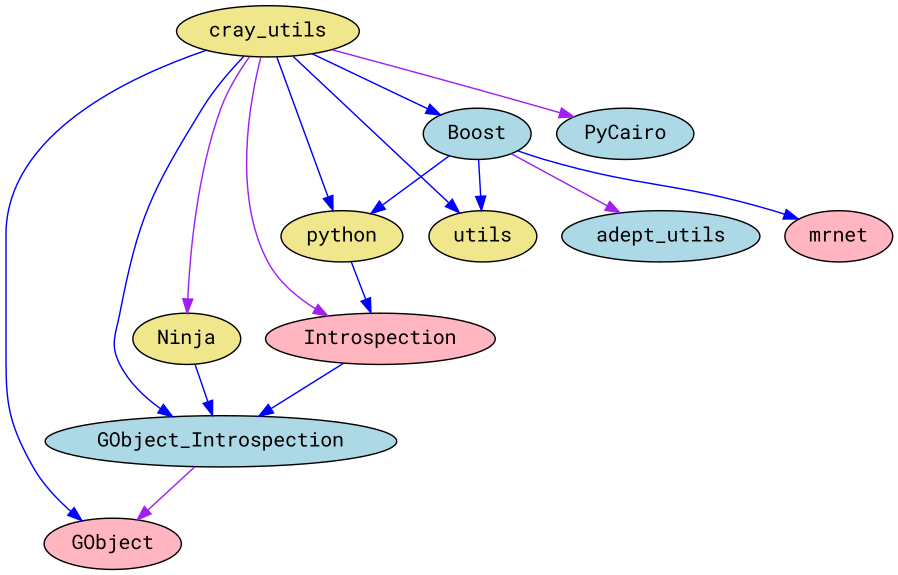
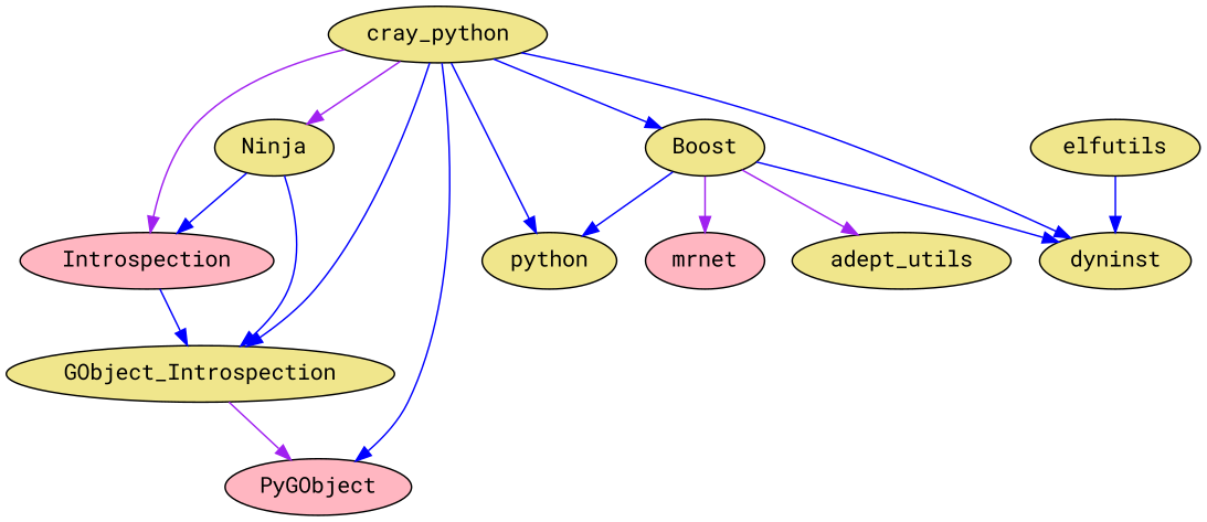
  digraph {
    fontname="Roboto Mono"
    node [fillcolor=khaki fontname="Roboto Mono" style=filled]
    edge [color=blue fontname="Roboto Mono"]
-   cray_python [label=cray_utils]
+   cray_python
    Ninja
    n3 [fillcolor=lightpink label=Introspection]
-   GObject_Introspection [fillcolor=lightblue]
-   PyCairo [fillcolor=lightblue]
-   PyGObject [fillcolor=lightpink label=GObject]
-   Boost [fillcolor=lightblue]
+   GObject_Introspection
+   PyGObject [fillcolor=lightpink]
+   Boost
    n8 [label=python]
-   dyninst [label=utils]
-   adept_utils [fillcolor=lightblue]
+   dyninst
+   adept_utils
    mrnet [fillcolor=lightpink]
+   elfutils
    cray_python -> Ninja [color=purple]
    cray_python -> n3 [color=purple]
    cray_python -> GObject_Introspection
-   cray_python -> PyCairo [color=purple]
    cray_python -> PyGObject
    cray_python -> Boost
    cray_python -> n8
    cray_python -> dyninst
-   n8 -> n3
+   Ninja -> n3
    Ninja -> GObject_Introspection
    n3 -> GObject_Introspection
    GObject_Introspection -> PyGObject [color=purple]
    Boost -> n8
    Boost -> dyninst
    Boost -> adept_utils [color=purple]
-   Boost -> mrnet
+   Boost -> mrnet [color=purple]
+   elfutils -> dyninst
  }
